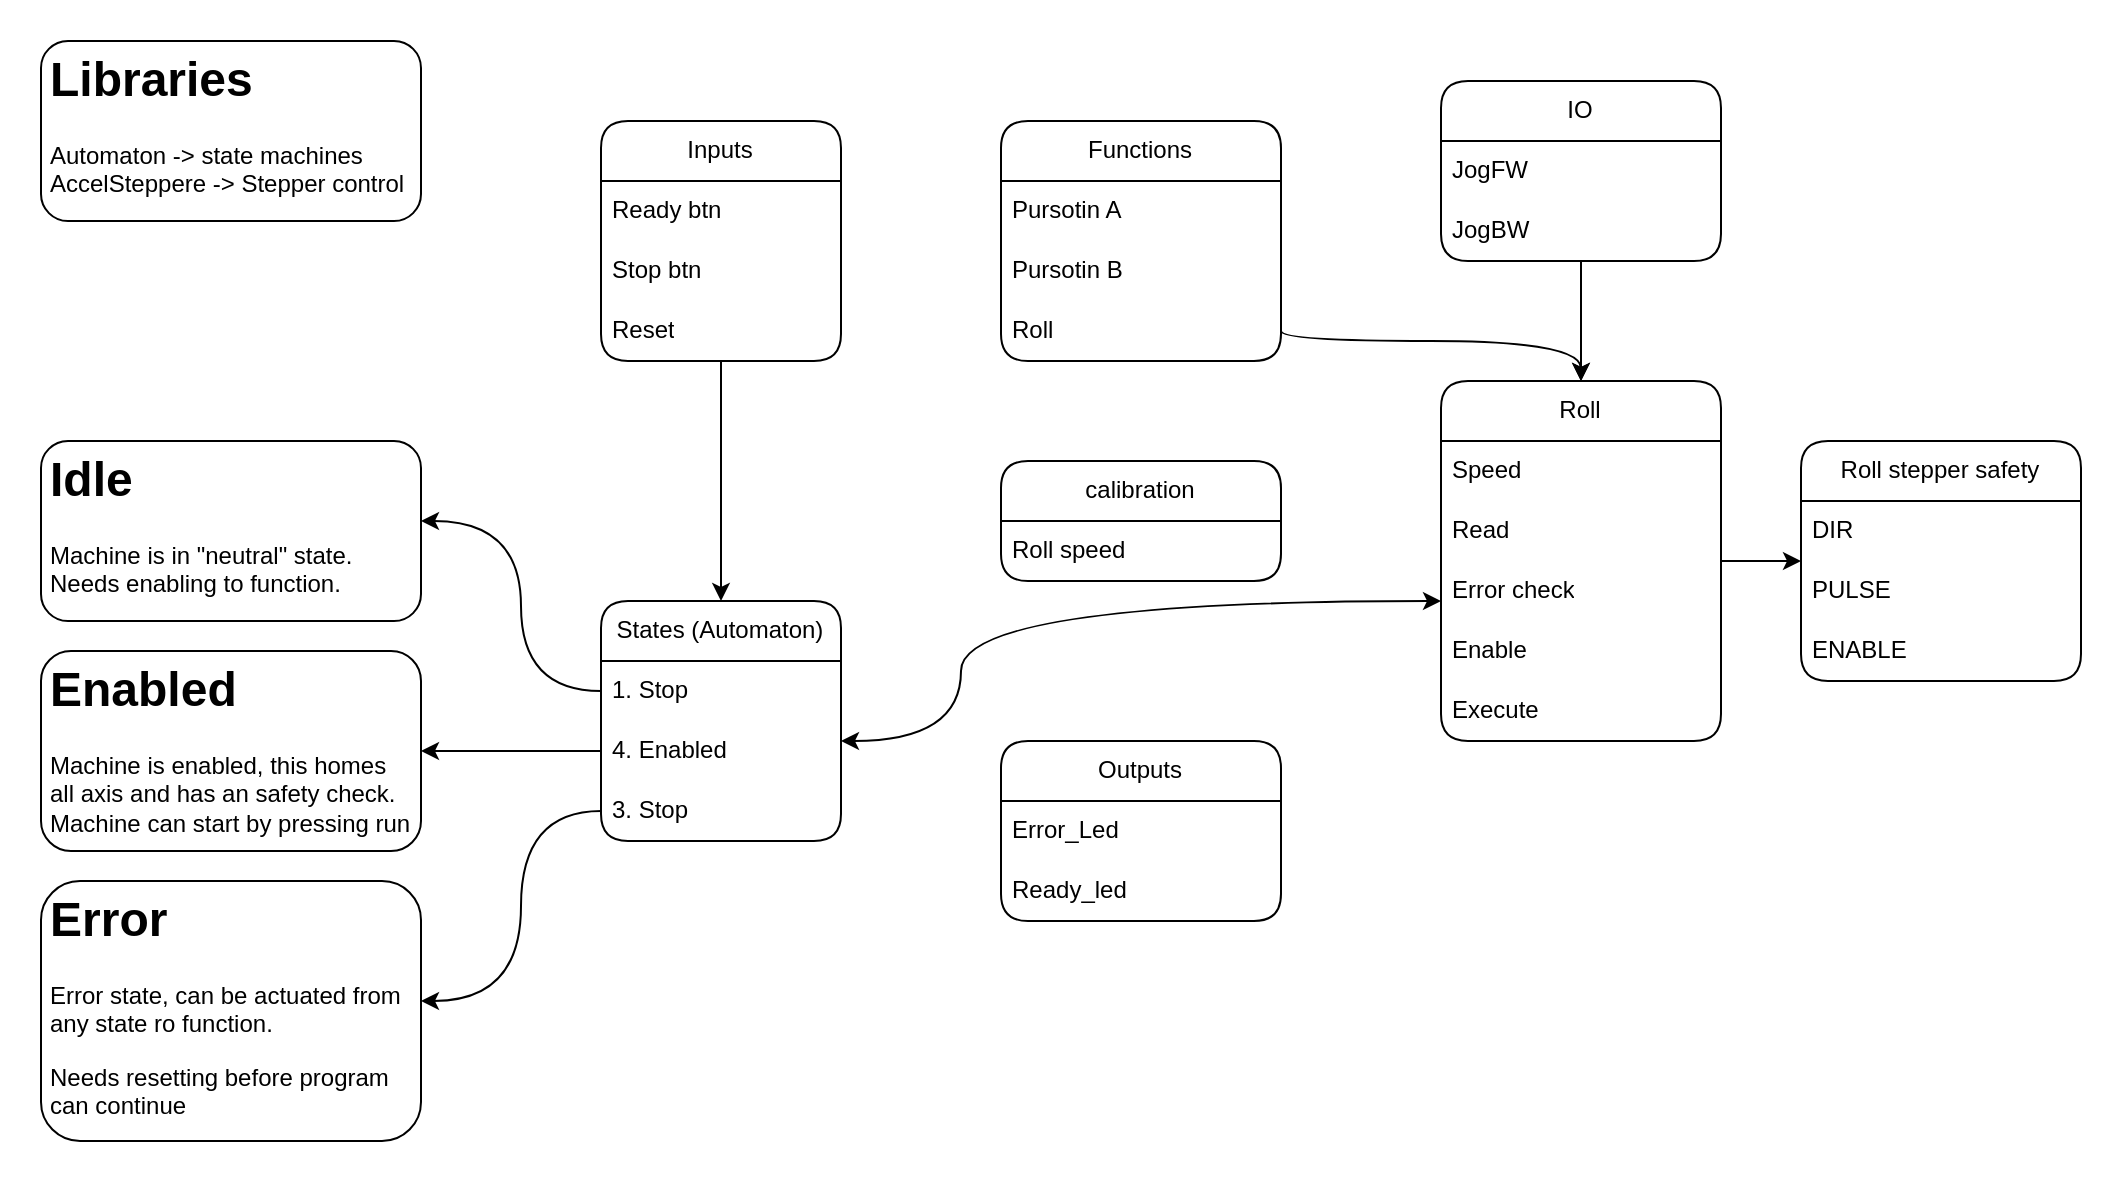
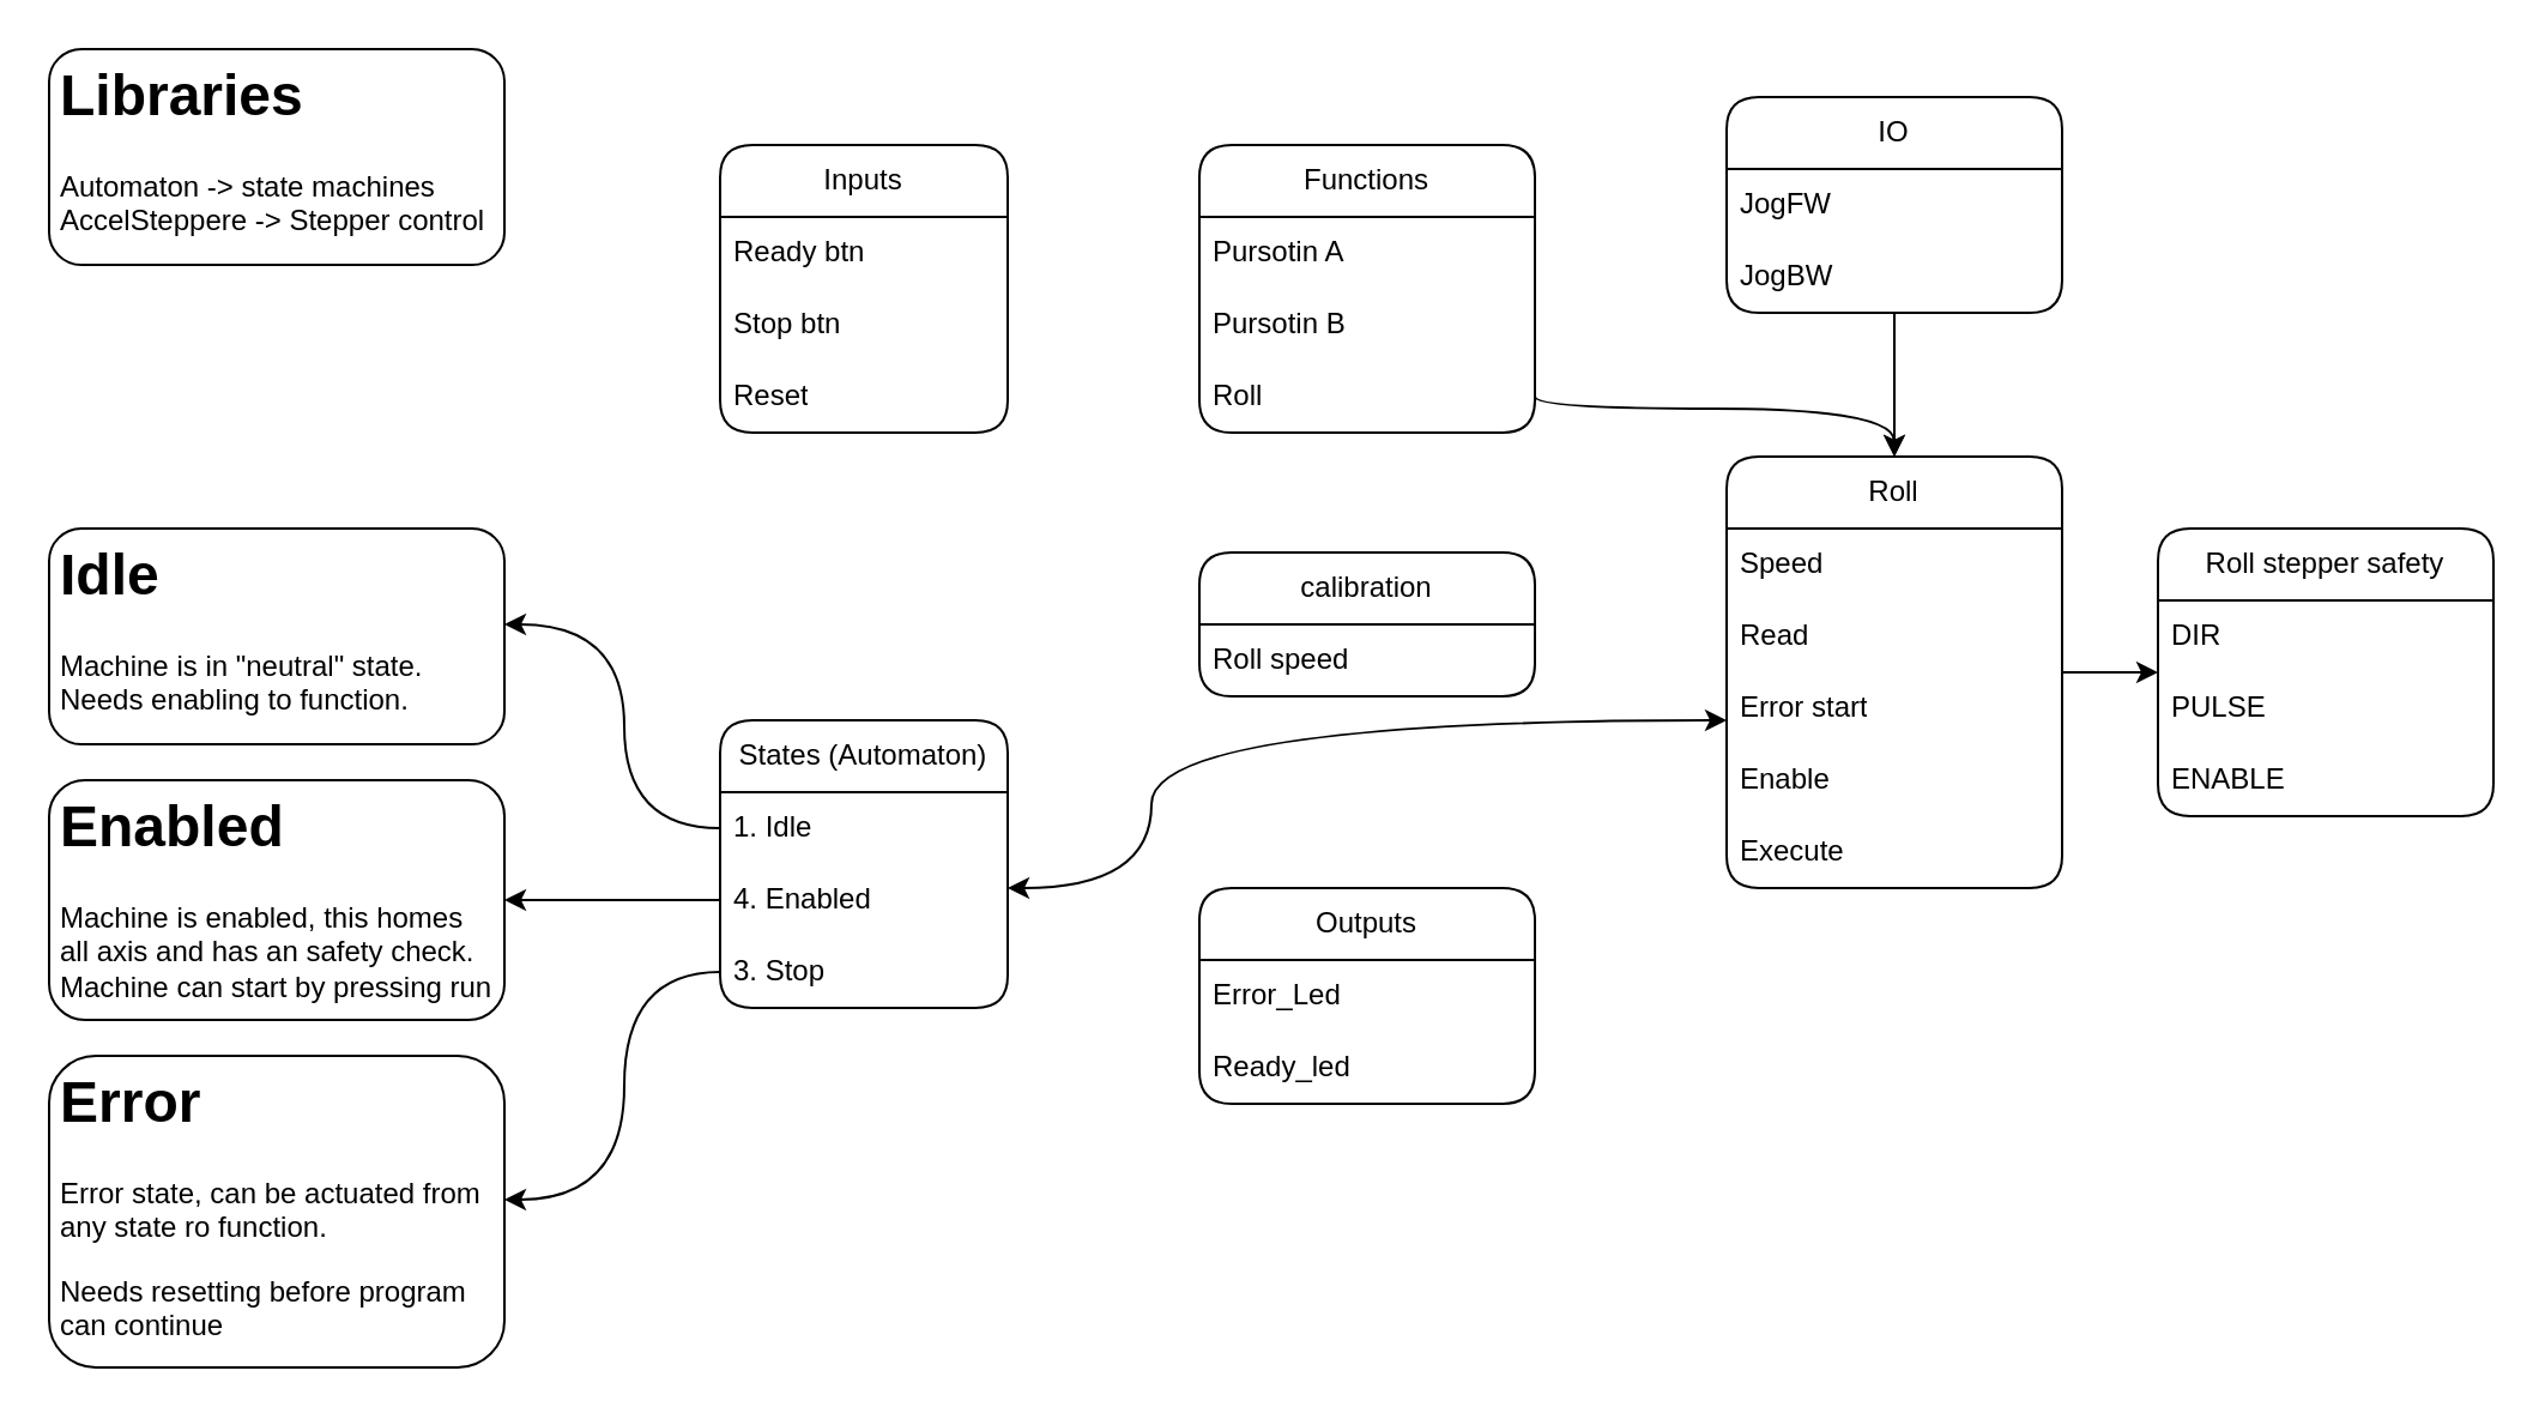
  <mxCell id="0" />
  <mxCell id="1" parent="0" />
  <mxCell id="2" style="edgeStyle=orthogonalEdgeStyle;rounded=1;orthogonalLoop=1;jettySize=auto;html=1;fontFamily=Helvetica;fontSize=12;fontColor=default;labelBackgroundColor=none;curved=1;startArrow=classic;startFill=1;" edge="1" parent="1" source="3" target="17"><mxGeometry relative="1" as="geometry"><Array as="points"><mxPoint x="480" y="370" /><mxPoint x="480" y="300" /></Array></mxGeometry></mxCell>
  <mxCell id="3" value="States (Automaton)" style="swimlane;fontStyle=0;childLayout=stackLayout;horizontal=1;startSize=30;horizontalStack=0;resizeParent=1;resizeParentMax=0;resizeLast=0;collapsible=1;marginBottom=0;whiteSpace=wrap;html=1;labelBackgroundColor=none;fillStyle=solid;rounded=1;" vertex="1" parent="1"><mxGeometry x="300" y="300" width="120" height="120" as="geometry" /></mxCell>
- <mxCell id="4" value="1. Stop" style="text;strokeColor=none;fillColor=none;align=left;verticalAlign=middle;spacingLeft=4;spacingRight=4;overflow=hidden;points=[[0,0.5],[1,0.5]];portConstraint=eastwest;rotatable=0;whiteSpace=wrap;html=1;labelBackgroundColor=none;rounded=1;" vertex="1" parent="3"><mxGeometry y="30" width="120" height="30" as="geometry" /></mxCell>
+ <mxCell id="4" value="1. Idle" style="text;strokeColor=none;fillColor=none;align=left;verticalAlign=middle;spacingLeft=4;spacingRight=4;overflow=hidden;points=[[0,0.5],[1,0.5]];portConstraint=eastwest;rotatable=0;whiteSpace=wrap;html=1;labelBackgroundColor=none;rounded=1;" vertex="1" parent="3"><mxGeometry y="30" width="120" height="30" as="geometry" /></mxCell>
  <mxCell id="5" value="4. Enabled" style="text;strokeColor=none;fillColor=none;align=left;verticalAlign=middle;spacingLeft=4;spacingRight=4;overflow=hidden;points=[[0,0.5],[1,0.5]];portConstraint=eastwest;rotatable=0;whiteSpace=wrap;html=1;labelBackgroundColor=none;rounded=1;" vertex="1" parent="3"><mxGeometry y="60" width="120" height="30" as="geometry" /></mxCell>
  <mxCell id="6" value="3. Stop" style="text;strokeColor=none;fillColor=none;align=left;verticalAlign=middle;spacingLeft=4;spacingRight=4;overflow=hidden;points=[[0,0.5],[1,0.5]];portConstraint=eastwest;rotatable=0;whiteSpace=wrap;html=1;labelBackgroundColor=none;rounded=1;" vertex="1" parent="3"><mxGeometry y="90" width="120" height="30" as="geometry" /></mxCell>
- <mxCell id="7" style="edgeStyle=orthogonalEdgeStyle;rounded=1;orthogonalLoop=1;jettySize=auto;html=1;entryX=0.5;entryY=0;entryDx=0;entryDy=0;labelBackgroundColor=none;fontColor=default;" edge="1" parent="1" source="8" target="3"><mxGeometry relative="1" as="geometry" /></mxCell>
  <mxCell id="8" value="Inputs" style="swimlane;fontStyle=0;childLayout=stackLayout;horizontal=1;startSize=30;horizontalStack=0;resizeParent=1;resizeParentMax=0;resizeLast=0;collapsible=1;marginBottom=0;whiteSpace=wrap;html=1;labelBackgroundColor=none;fillStyle=solid;rounded=1;" vertex="1" parent="1"><mxGeometry x="300" y="60" width="120" height="120" as="geometry"><mxRectangle x="40" y="40" width="70" height="30" as="alternateBounds" /></mxGeometry></mxCell>
  <mxCell id="9" value="Ready btn" style="text;strokeColor=none;fillColor=none;align=left;verticalAlign=middle;spacingLeft=4;spacingRight=4;overflow=hidden;points=[[0,0.5],[1,0.5]];portConstraint=eastwest;rotatable=0;whiteSpace=wrap;html=1;labelBackgroundColor=none;rounded=1;" vertex="1" parent="8"><mxGeometry y="30" width="120" height="30" as="geometry" /></mxCell>
  <mxCell id="10" value="Stop btn" style="text;strokeColor=none;fillColor=none;align=left;verticalAlign=middle;spacingLeft=4;spacingRight=4;overflow=hidden;points=[[0,0.5],[1,0.5]];portConstraint=eastwest;rotatable=0;whiteSpace=wrap;html=1;labelBackgroundColor=none;rounded=1;" vertex="1" parent="8"><mxGeometry y="60" width="120" height="30" as="geometry" /></mxCell>
  <mxCell id="11" value="Reset" style="text;strokeColor=none;fillColor=none;align=left;verticalAlign=middle;spacingLeft=4;spacingRight=4;overflow=hidden;points=[[0,0.5],[1,0.5]];portConstraint=eastwest;rotatable=0;whiteSpace=wrap;html=1;labelBackgroundColor=none;rounded=1;" vertex="1" parent="8"><mxGeometry y="90" width="120" height="30" as="geometry" /></mxCell>
  <mxCell id="12" value="Functions" style="swimlane;fontStyle=0;childLayout=stackLayout;horizontal=1;startSize=30;horizontalStack=0;resizeParent=1;resizeParentMax=0;resizeLast=0;collapsible=1;marginBottom=0;whiteSpace=wrap;html=1;labelBackgroundColor=none;rounded=1;" vertex="1" parent="1"><mxGeometry x="500" y="60" width="140" height="120" as="geometry" /></mxCell>
  <mxCell id="13" value="Pursotin A" style="text;strokeColor=none;fillColor=none;align=left;verticalAlign=middle;spacingLeft=4;spacingRight=4;overflow=hidden;points=[[0,0.5],[1,0.5]];portConstraint=eastwest;rotatable=0;whiteSpace=wrap;html=1;labelBackgroundColor=none;rounded=1;" vertex="1" parent="12"><mxGeometry y="30" width="140" height="30" as="geometry" /></mxCell>
  <mxCell id="14" value="Pursotin B" style="text;strokeColor=none;fillColor=none;align=left;verticalAlign=middle;spacingLeft=4;spacingRight=4;overflow=hidden;points=[[0,0.5],[1,0.5]];portConstraint=eastwest;rotatable=0;whiteSpace=wrap;html=1;labelBackgroundColor=none;rounded=1;" vertex="1" parent="12"><mxGeometry y="60" width="140" height="30" as="geometry" /></mxCell>
  <mxCell id="15" value="Roll" style="text;strokeColor=none;fillColor=none;align=left;verticalAlign=middle;spacingLeft=4;spacingRight=4;overflow=hidden;points=[[0,0.5],[1,0.5]];portConstraint=eastwest;rotatable=0;whiteSpace=wrap;html=1;labelBackgroundColor=none;rounded=1;" vertex="1" parent="12"><mxGeometry y="90" width="140" height="30" as="geometry" /></mxCell>
  <mxCell id="16" style="edgeStyle=orthogonalEdgeStyle;rounded=1;orthogonalLoop=1;jettySize=auto;html=1;fontFamily=Helvetica;fontSize=12;fontColor=default;labelBackgroundColor=none;" edge="1" parent="1" source="17" target="40"><mxGeometry relative="1" as="geometry" /></mxCell>
  <mxCell id="17" value="Roll" style="swimlane;fontStyle=0;childLayout=stackLayout;horizontal=1;startSize=30;horizontalStack=0;resizeParent=1;resizeParentMax=0;resizeLast=0;collapsible=1;marginBottom=0;whiteSpace=wrap;html=1;labelBackgroundColor=none;rounded=1;" vertex="1" parent="1"><mxGeometry x="720" y="190" width="140" height="180" as="geometry" /></mxCell>
  <mxCell id="18" value="Speed" style="text;strokeColor=none;fillColor=none;align=left;verticalAlign=middle;spacingLeft=4;spacingRight=4;overflow=hidden;points=[[0,0.5],[1,0.5]];portConstraint=eastwest;rotatable=0;whiteSpace=wrap;html=1;labelBackgroundColor=none;rounded=1;" vertex="1" parent="17"><mxGeometry y="30" width="140" height="30" as="geometry" /></mxCell>
  <mxCell id="19" value="Read" style="text;strokeColor=none;fillColor=none;align=left;verticalAlign=middle;spacingLeft=4;spacingRight=4;overflow=hidden;points=[[0,0.5],[1,0.5]];portConstraint=eastwest;rotatable=0;whiteSpace=wrap;html=1;labelBackgroundColor=none;rounded=1;" vertex="1" parent="17"><mxGeometry y="60" width="140" height="30" as="geometry" /></mxCell>
- <mxCell id="20" value="Error check" style="text;strokeColor=none;fillColor=none;align=left;verticalAlign=middle;spacingLeft=4;spacingRight=4;overflow=hidden;points=[[0,0.5],[1,0.5]];portConstraint=eastwest;rotatable=0;whiteSpace=wrap;html=1;labelBackgroundColor=none;rounded=1;" vertex="1" parent="17"><mxGeometry y="90" width="140" height="30" as="geometry" /></mxCell>
+ <mxCell id="20" value="Error start" style="text;strokeColor=none;fillColor=none;align=left;verticalAlign=middle;spacingLeft=4;spacingRight=4;overflow=hidden;points=[[0,0.5],[1,0.5]];portConstraint=eastwest;rotatable=0;whiteSpace=wrap;html=1;labelBackgroundColor=none;rounded=1;" vertex="1" parent="17"><mxGeometry y="90" width="140" height="30" as="geometry" /></mxCell>
  <mxCell id="21" value="Enable" style="text;strokeColor=none;fillColor=none;align=left;verticalAlign=middle;spacingLeft=4;spacingRight=4;overflow=hidden;points=[[0,0.5],[1,0.5]];portConstraint=eastwest;rotatable=0;whiteSpace=wrap;html=1;labelBackgroundColor=none;rounded=1;" vertex="1" parent="17"><mxGeometry y="120" width="140" height="30" as="geometry" /></mxCell>
  <mxCell id="22" value="Execute" style="text;strokeColor=none;fillColor=none;align=left;verticalAlign=middle;spacingLeft=4;spacingRight=4;overflow=hidden;points=[[0,0.5],[1,0.5]];portConstraint=eastwest;rotatable=0;whiteSpace=wrap;html=1;labelBackgroundColor=none;rounded=1;" vertex="1" parent="17"><mxGeometry y="150" width="140" height="30" as="geometry" /></mxCell>
  <mxCell id="23" value="calibration" style="swimlane;fontStyle=0;childLayout=stackLayout;horizontal=1;startSize=30;horizontalStack=0;resizeParent=1;resizeParentMax=0;resizeLast=0;collapsible=1;marginBottom=0;whiteSpace=wrap;html=1;labelBackgroundColor=none;rounded=1;" vertex="1" parent="1"><mxGeometry x="500" y="230" width="140" height="60" as="geometry" /></mxCell>
  <mxCell id="24" value="Roll speed" style="text;strokeColor=none;fillColor=none;align=left;verticalAlign=middle;spacingLeft=4;spacingRight=4;overflow=hidden;points=[[0,0.5],[1,0.5]];portConstraint=eastwest;rotatable=0;whiteSpace=wrap;html=1;labelBackgroundColor=none;rounded=1;" vertex="1" parent="23"><mxGeometry y="30" width="140" height="30" as="geometry" /></mxCell>
  <mxCell id="25" style="edgeStyle=orthogonalEdgeStyle;rounded=1;orthogonalLoop=1;jettySize=auto;html=1;exitX=1;exitY=0.5;exitDx=0;exitDy=0;entryX=0.5;entryY=0;entryDx=0;entryDy=0;elbow=vertical;curved=1;labelBackgroundColor=none;fontColor=default;" edge="1" parent="1" source="15" target="17"><mxGeometry relative="1" as="geometry"><Array as="points"><mxPoint x="640" y="170" /><mxPoint x="790" y="170" /></Array></mxGeometry></mxCell>
  <mxCell id="26" style="edgeStyle=orthogonalEdgeStyle;rounded=1;orthogonalLoop=1;jettySize=auto;html=1;entryX=0.5;entryY=0;entryDx=0;entryDy=0;labelBackgroundColor=none;fontColor=default;" edge="1" parent="1" source="27" target="17"><mxGeometry relative="1" as="geometry" /></mxCell>
  <mxCell id="27" value="IO" style="swimlane;fontStyle=0;childLayout=stackLayout;horizontal=1;startSize=30;horizontalStack=0;resizeParent=1;resizeParentMax=0;resizeLast=0;collapsible=1;marginBottom=0;whiteSpace=wrap;html=1;labelBackgroundColor=none;rounded=1;" vertex="1" parent="1"><mxGeometry x="720" y="40" width="140" height="90" as="geometry" /></mxCell>
  <mxCell id="28" value="JogFW" style="text;strokeColor=none;fillColor=none;align=left;verticalAlign=middle;spacingLeft=4;spacingRight=4;overflow=hidden;points=[[0,0.5],[1,0.5]];portConstraint=eastwest;rotatable=0;whiteSpace=wrap;html=1;labelBackgroundColor=none;rounded=1;" vertex="1" parent="27"><mxGeometry y="30" width="140" height="30" as="geometry" /></mxCell>
  <mxCell id="29" value="JogBW" style="text;strokeColor=none;fillColor=none;align=left;verticalAlign=middle;spacingLeft=4;spacingRight=4;overflow=hidden;points=[[0,0.5],[1,0.5]];portConstraint=eastwest;rotatable=0;whiteSpace=wrap;html=1;labelBackgroundColor=none;rounded=1;" vertex="1" parent="27"><mxGeometry y="60" width="140" height="30" as="geometry" /></mxCell>
  <mxCell id="30" value="&lt;h1&gt;Error&lt;/h1&gt;&lt;p&gt;Error state, can be actuated from any state ro function.&lt;br&gt;&lt;/p&gt;&lt;p&gt;Needs resetting before program can continue&lt;/p&gt;" style="text;html=1;spacing=5;spacingTop=-20;whiteSpace=wrap;overflow=hidden;rounded=1;labelBackgroundColor=none;strokeColor=default;fillColor=default;" vertex="1" parent="1"><mxGeometry x="20" y="440" width="190" height="130" as="geometry" /></mxCell>
  <mxCell id="31" value="&lt;h1&gt;Idle&lt;/h1&gt;&lt;div&gt;Machine is in &quot;neutral&quot; state. Needs enabling to function.&lt;/div&gt;&lt;div&gt;&lt;br&gt;&lt;/div&gt;" style="text;html=1;spacing=5;spacingTop=-20;whiteSpace=wrap;overflow=hidden;rounded=1;labelBackgroundColor=none;strokeColor=default;fillColor=default;" vertex="1" parent="1"><mxGeometry x="20" y="220" width="190" height="90" as="geometry" /></mxCell>
  <mxCell id="32" value="&lt;h1&gt;Enabled&lt;/h1&gt;&lt;div&gt;Machine is enabled, this homes all axis and has an safety check.&lt;/div&gt;&lt;div&gt;Machine can start by pressing run&lt;/div&gt;" style="text;html=1;spacing=5;spacingTop=-20;whiteSpace=wrap;overflow=hidden;rounded=1;labelBackgroundColor=none;strokeColor=default;fillColor=default;" vertex="1" parent="1"><mxGeometry x="20" y="325" width="190" height="100" as="geometry" /></mxCell>
  <mxCell id="33" value="&lt;h1&gt;Libraries&lt;/h1&gt;&lt;div&gt;Automaton -&amp;gt; state machines&lt;/div&gt;&lt;div&gt;AccelSteppere -&amp;gt; Stepper control&lt;/div&gt;" style="text;html=1;spacing=5;spacingTop=-20;whiteSpace=wrap;overflow=hidden;rounded=1;fontFamily=Helvetica;fontSize=12;fontColor=default;labelBackgroundColor=none;strokeColor=default;fillColor=default;" vertex="1" parent="1"><mxGeometry x="20" width="190" height="90" as="geometry" y="20" /></mxCell>
  <mxCell id="34" style="edgeStyle=orthogonalEdgeStyle;rounded=1;orthogonalLoop=1;jettySize=auto;html=1;curved=1;labelBackgroundColor=none;fontColor=default;exitX=0;exitY=0.5;exitDx=0;exitDy=0;" edge="1" parent="1" source="4" target="31"><mxGeometry relative="1" as="geometry"><Array as="points"><mxPoint y="345" x="260" /><mxPoint y="260" x="260" /></Array></mxGeometry></mxCell>
  <mxCell id="35" style="edgeStyle=orthogonalEdgeStyle;rounded=1;orthogonalLoop=1;jettySize=auto;html=1;curved=1;labelBackgroundColor=none;fontColor=default;exitX=0;exitY=0.5;exitDx=0;exitDy=0;" edge="1" parent="1" source="5" target="32"><mxGeometry relative="1" as="geometry" /></mxCell>
  <mxCell id="36" style="edgeStyle=orthogonalEdgeStyle;rounded=1;orthogonalLoop=1;jettySize=auto;html=1;curved=1;labelBackgroundColor=none;fontColor=default;exitX=0;exitY=0.5;exitDx=0;exitDy=0;" edge="1" parent="1" source="6" target="30"><mxGeometry relative="1" as="geometry"><Array as="points"><mxPoint y="405" x="260" /><mxPoint y="500" x="260" /></Array></mxGeometry></mxCell>
  <mxCell id="37" value="Outputs" style="swimlane;fontStyle=0;childLayout=stackLayout;horizontal=1;startSize=30;horizontalStack=0;resizeParent=1;resizeParentMax=0;resizeLast=0;collapsible=1;marginBottom=0;whiteSpace=wrap;html=1;labelBackgroundColor=none;rounded=1;" vertex="1" parent="1"><mxGeometry x="500" y="370" width="140" height="90" as="geometry" /></mxCell>
  <mxCell id="38" value="Error_Led" style="text;strokeColor=none;fillColor=none;align=left;verticalAlign=middle;spacingLeft=4;spacingRight=4;overflow=hidden;points=[[0,0.5],[1,0.5]];portConstraint=eastwest;rotatable=0;whiteSpace=wrap;html=1;labelBackgroundColor=none;rounded=1;" vertex="1" parent="37"><mxGeometry y="30" width="140" height="30" as="geometry" /></mxCell>
  <mxCell id="39" value="Ready_led" style="text;strokeColor=none;fillColor=none;align=left;verticalAlign=middle;spacingLeft=4;spacingRight=4;overflow=hidden;points=[[0,0.5],[1,0.5]];portConstraint=eastwest;rotatable=0;whiteSpace=wrap;html=1;labelBackgroundColor=none;rounded=1;" vertex="1" parent="37"><mxGeometry y="60" width="140" height="30" as="geometry" /></mxCell>
  <mxCell id="40" value="Roll stepper safety" style="swimlane;fontStyle=0;childLayout=stackLayout;horizontal=1;startSize=30;horizontalStack=0;resizeParent=1;resizeParentMax=0;resizeLast=0;collapsible=1;marginBottom=0;whiteSpace=wrap;html=1;labelBackgroundColor=none;rounded=1;" vertex="1" parent="1"><mxGeometry x="900" y="220" width="140" height="120" as="geometry" /></mxCell>
  <mxCell id="41" value="DIR" style="text;strokeColor=none;fillColor=none;align=left;verticalAlign=middle;spacingLeft=4;spacingRight=4;overflow=hidden;points=[[0,0.5],[1,0.5]];portConstraint=eastwest;rotatable=0;whiteSpace=wrap;html=1;labelBackgroundColor=none;rounded=1;" vertex="1" parent="40"><mxGeometry y="30" width="140" height="30" as="geometry" /></mxCell>
  <mxCell id="42" value="PULSE" style="text;strokeColor=none;fillColor=none;align=left;verticalAlign=middle;spacingLeft=4;spacingRight=4;overflow=hidden;points=[[0,0.5],[1,0.5]];portConstraint=eastwest;rotatable=0;whiteSpace=wrap;html=1;labelBackgroundColor=none;rounded=1;" vertex="1" parent="40"><mxGeometry y="60" width="140" height="30" as="geometry" /></mxCell>
  <mxCell id="43" value="ENABLE" style="text;strokeColor=none;fillColor=none;align=left;verticalAlign=middle;spacingLeft=4;spacingRight=4;overflow=hidden;points=[[0,0.5],[1,0.5]];portConstraint=eastwest;rotatable=0;whiteSpace=wrap;html=1;labelBackgroundColor=none;rounded=1;" vertex="1" parent="40"><mxGeometry y="90" width="140" height="30" as="geometry" /></mxCell>
